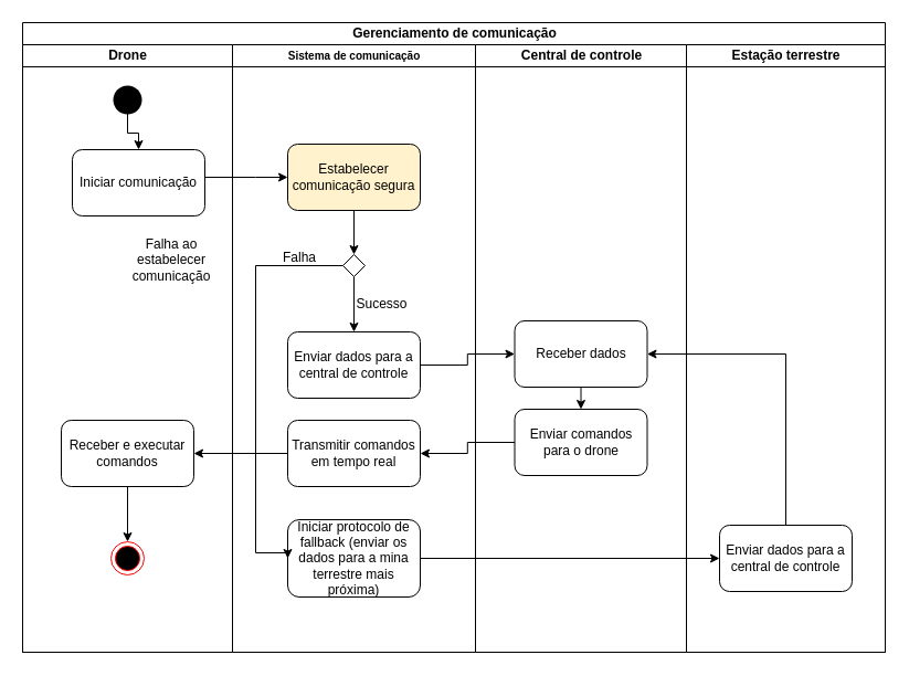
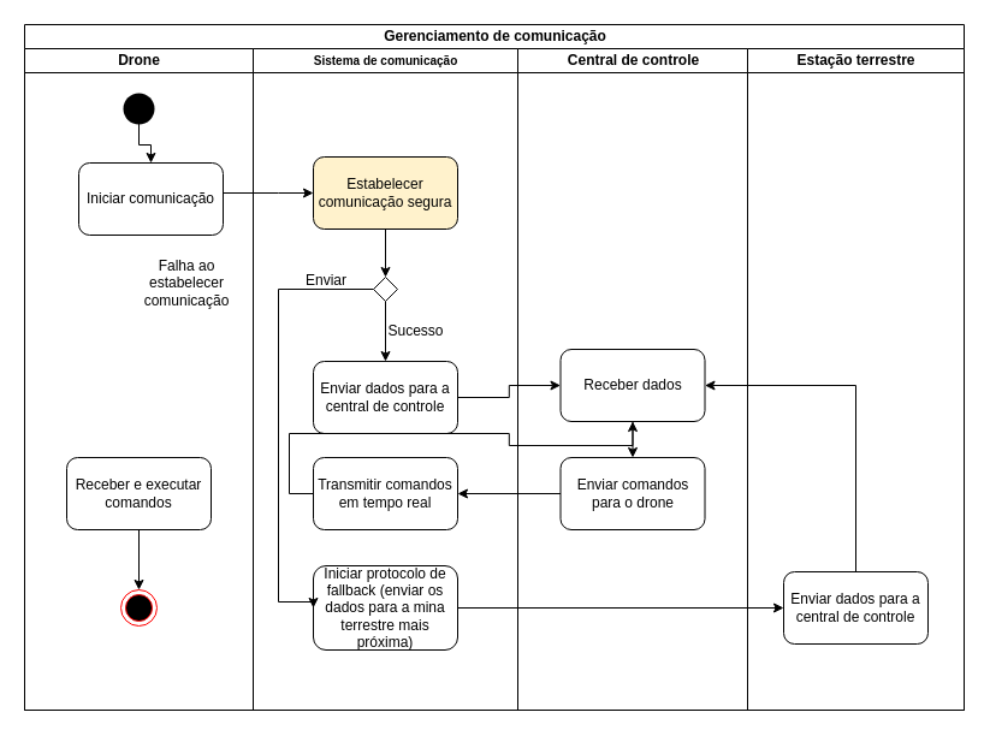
  <mxCell id="0" />
  <mxCell id="1" parent="0" />
  <mxCell id="2" value="Gerenciamento de comunicação" style="swimlane;childLayout=stackLayout;resizeParent=1;resizeParentMax=0;startSize=20;html=1;" vertex="1" parent="1"><mxGeometry x="20" y="20" width="781" height="570" as="geometry" /></mxCell>
  <mxCell id="3" value="Drone" style="swimlane;startSize=20;html=1;" vertex="1" parent="2"><mxGeometry y="20" width="190" height="550" as="geometry" /></mxCell>
  <mxCell id="4" value="Iniciar comunicação" style="rounded=1;whiteSpace=wrap;html=1;" vertex="1" parent="3"><mxGeometry x="45" y="95" width="120" height="60" as="geometry" /></mxCell>
  <mxCell id="5" style="edgeStyle=orthogonalEdgeStyle;rounded=0;orthogonalLoop=1;jettySize=auto;html=1;exitX=0.5;exitY=1;exitDx=0;exitDy=0;entryX=0.5;entryY=0;entryDx=0;entryDy=0;" edge="1" parent="3" source="6" target="10"><mxGeometry relative="1" as="geometry" /></mxCell>
  <mxCell id="6" value="Receber e executar comandos" style="rounded=1;whiteSpace=wrap;html=1;" vertex="1" parent="3"><mxGeometry x="35" y="340" width="120" height="60" as="geometry" /></mxCell>
  <mxCell id="7" value="" style="edgeStyle=orthogonalEdgeStyle;rounded=0;orthogonalLoop=1;jettySize=auto;html=1;" edge="1" parent="3" source="8" target="4"><mxGeometry relative="1" as="geometry" /></mxCell>
  <mxCell id="8" value="" style="shape=waypoint;sketch=0;fillStyle=solid;size=6;pointerEvents=1;points=[];fillColor=none;resizable=0;rotatable=0;perimeter=centerPerimeter;snapToPoint=1;fontSize=40;labelBorderColor=default;strokeWidth=11;" vertex="1" parent="3"><mxGeometry x="85" y="40" width="20" height="20" as="geometry" /></mxCell>
  <mxCell id="9" value="Falha ao estabelecer comunicação" style="text;html=1;align=center;verticalAlign=middle;whiteSpace=wrap;rounded=0;" vertex="1" parent="3"><mxGeometry x="105" y="180" width="60" height="30" as="geometry" /></mxCell>
  <mxCell id="10" value="" style="ellipse;html=1;shape=endState;fillColor=#000000;strokeColor=#ff0000;" vertex="1" parent="3"><mxGeometry x="80" y="450" width="30" height="30" as="geometry" /></mxCell>
  <mxCell id="11" value="&lt;font size=&quot;1&quot;&gt;Sistema de comunicação&lt;/font&gt;" style="swimlane;startSize=20;html=1;" vertex="1" parent="2"><mxGeometry x="190" y="20" width="220" height="550" as="geometry" /></mxCell>
  <mxCell id="12" style="edgeStyle=orthogonalEdgeStyle;rounded=0;orthogonalLoop=1;jettySize=auto;html=1;exitX=0.5;exitY=1;exitDx=0;exitDy=0;entryX=0.5;entryY=0;entryDx=0;entryDy=0;" edge="1" parent="11" source="13" target="18"><mxGeometry relative="1" as="geometry" /></mxCell>
  <mxCell id="13" value="Estabelecer comunicação segura" style="rounded=1;whiteSpace=wrap;html=1;fillColor=#fff2cc;" vertex="1" parent="11"><mxGeometry x="50" y="90" width="120" height="60" as="geometry" /></mxCell>
  <mxCell id="14" value="Transmitir comandos em tempo real" style="rounded=1;whiteSpace=wrap;html=1;" vertex="1" parent="11"><mxGeometry x="50" y="340" width="120" height="60" as="geometry" /></mxCell>
  <mxCell id="15" value="Iniciar protocolo de fallback (enviar os dados para a mina terrestre mais próxima)" style="rounded=1;whiteSpace=wrap;html=1;" vertex="1" parent="11"><mxGeometry x="50" y="430" width="120" height="70" as="geometry" /></mxCell>
  <mxCell id="16" style="edgeStyle=orthogonalEdgeStyle;rounded=0;orthogonalLoop=1;jettySize=auto;html=1;exitX=0;exitY=0.5;exitDx=0;exitDy=0;entryX=0;entryY=0.5;entryDx=0;entryDy=0;" edge="1" parent="11" source="18" target="15"><mxGeometry relative="1" as="geometry"><mxPoint x="21" y="380.0" as="targetPoint" /><Array as="points"><mxPoint x="100" y="200" /><mxPoint x="21" y="200" /><mxPoint x="21" y="460" /></Array></mxGeometry></mxCell>
  <mxCell id="17" style="edgeStyle=orthogonalEdgeStyle;rounded=0;orthogonalLoop=1;jettySize=auto;html=1;exitX=0.5;exitY=1;exitDx=0;exitDy=0;entryX=0.5;entryY=0;entryDx=0;entryDy=0;" edge="1" parent="11" source="18" target="19"><mxGeometry relative="1" as="geometry" /></mxCell>
  <mxCell id="18" value="" style="rhombus;whiteSpace=wrap;html=1;" vertex="1" parent="11"><mxGeometry x="100" y="190" width="20" height="20" as="geometry" /></mxCell>
  <mxCell id="19" value="Enviar dados para a central de controle" style="rounded=1;whiteSpace=wrap;html=1;" vertex="1" parent="11"><mxGeometry x="50" y="260" width="120" height="60" as="geometry" /></mxCell>
  <mxCell id="20" value="&lt;font&gt;Sucesso&lt;/font&gt;" style="text;html=1;align=center;verticalAlign=middle;whiteSpace=wrap;rounded=0;rotation=0;" vertex="1" parent="11"><mxGeometry x="86" y="220" width="99" height="30" as="geometry" /></mxCell>
- <mxCell id="21" value="&lt;font&gt;Falha&lt;/font&gt;" style="text;html=1;align=center;verticalAlign=middle;whiteSpace=wrap;rounded=0;" vertex="1" parent="11"><mxGeometry x="31" y="178" width="60" height="30" as="geometry" /></mxCell>
+ <mxCell id="21" value="&lt;font&gt;Enviar&lt;/font&gt;" style="text;html=1;align=center;verticalAlign=middle;whiteSpace=wrap;rounded=0;" vertex="1" parent="11"><mxGeometry x="31" y="178" width="60" height="30" as="geometry" /></mxCell>
  <mxCell id="22" value="Central de controle" style="swimlane;startSize=20;html=1;" vertex="1" parent="2"><mxGeometry x="410" y="20" width="191" height="550" as="geometry" /></mxCell>
  <mxCell id="23" style="edgeStyle=orthogonalEdgeStyle;rounded=0;orthogonalLoop=1;jettySize=auto;html=1;exitX=0.5;exitY=1;exitDx=0;exitDy=0;entryX=0.5;entryY=0;entryDx=0;entryDy=0;" edge="1" parent="22" source="24" target="25"><mxGeometry relative="1" as="geometry" /></mxCell>
  <mxCell id="24" value="Receber dados" style="rounded=1;whiteSpace=wrap;html=1;" vertex="1" parent="22"><mxGeometry x="35.5" y="250" width="120" height="60" as="geometry" /></mxCell>
- <mxCell id="25" value="Enviar comandos para o drone" style="rounded=1;whiteSpace=wrap;html=1;" vertex="1" parent="22"><mxGeometry x="35.5" y="330" width="120" height="60" as="geometry" /></mxCell>
+ <mxCell id="25" value="Enviar comandos para o drone" style="rounded=1;whiteSpace=wrap;html=1;" vertex="1" parent="22"><mxGeometry x="35.5" y="340" width="120" height="60" as="geometry" /></mxCell>
  <mxCell id="26" style="edgeStyle=orthogonalEdgeStyle;rounded=0;orthogonalLoop=1;jettySize=auto;html=1;exitX=1;exitY=0.5;exitDx=0;exitDy=0;entryX=0;entryY=0.5;entryDx=0;entryDy=0;" edge="1" parent="2" source="4" target="13"><mxGeometry relative="1" as="geometry"><Array as="points"><mxPoint x="211" y="140" /><mxPoint x="211" y="140" /></Array></mxGeometry></mxCell>
  <mxCell id="27" style="edgeStyle=orthogonalEdgeStyle;rounded=0;orthogonalLoop=1;jettySize=auto;html=1;exitX=0;exitY=0.5;exitDx=0;exitDy=0;entryX=1;entryY=0.5;entryDx=0;entryDy=0;" edge="1" parent="2" source="25" target="14"><mxGeometry relative="1" as="geometry" /></mxCell>
- <mxCell id="28" style="edgeStyle=orthogonalEdgeStyle;rounded=0;orthogonalLoop=1;jettySize=auto;html=1;exitX=0;exitY=0.5;exitDx=0;exitDy=0;entryX=1;entryY=0.5;entryDx=0;entryDy=0;" edge="1" parent="2" source="14" target="6"><mxGeometry relative="1" as="geometry" /></mxCell>
+ <mxCell id="28" style="edgeStyle=orthogonalEdgeStyle;rounded=0;orthogonalLoop=1;jettySize=auto;html=1;exitX=0;exitY=0.5;exitDx=0;exitDy=0;" edge="1" parent="2" source="14" target="24"><mxGeometry relative="1" as="geometry" /></mxCell>
  <mxCell id="29" value="Estação terrestre" style="swimlane;startSize=20;html=1;" vertex="1" parent="2"><mxGeometry x="601" y="20" width="180" height="550" as="geometry" /></mxCell>
  <mxCell id="30" value="Enviar dados para a central de controle" style="rounded=1;whiteSpace=wrap;html=1;" vertex="1" parent="29"><mxGeometry x="30" y="435" width="120" height="60" as="geometry" /></mxCell>
  <mxCell id="31" style="edgeStyle=orthogonalEdgeStyle;rounded=0;orthogonalLoop=1;jettySize=auto;html=1;exitX=1;exitY=0.5;exitDx=0;exitDy=0;entryX=0;entryY=0.5;entryDx=0;entryDy=0;" edge="1" parent="2" source="19" target="24"><mxGeometry relative="1" as="geometry" /></mxCell>
  <mxCell id="32" style="edgeStyle=orthogonalEdgeStyle;rounded=0;orthogonalLoop=1;jettySize=auto;html=1;exitX=1;exitY=0.5;exitDx=0;exitDy=0;entryX=0;entryY=0.5;entryDx=0;entryDy=0;" edge="1" parent="2" source="15" target="30"><mxGeometry relative="1" as="geometry" /></mxCell>
  <mxCell id="33" style="edgeStyle=orthogonalEdgeStyle;rounded=0;orthogonalLoop=1;jettySize=auto;html=1;exitX=0.5;exitY=0;exitDx=0;exitDy=0;entryX=1;entryY=0.5;entryDx=0;entryDy=0;" edge="1" parent="2" source="30" target="24"><mxGeometry relative="1" as="geometry" /></mxCell>
